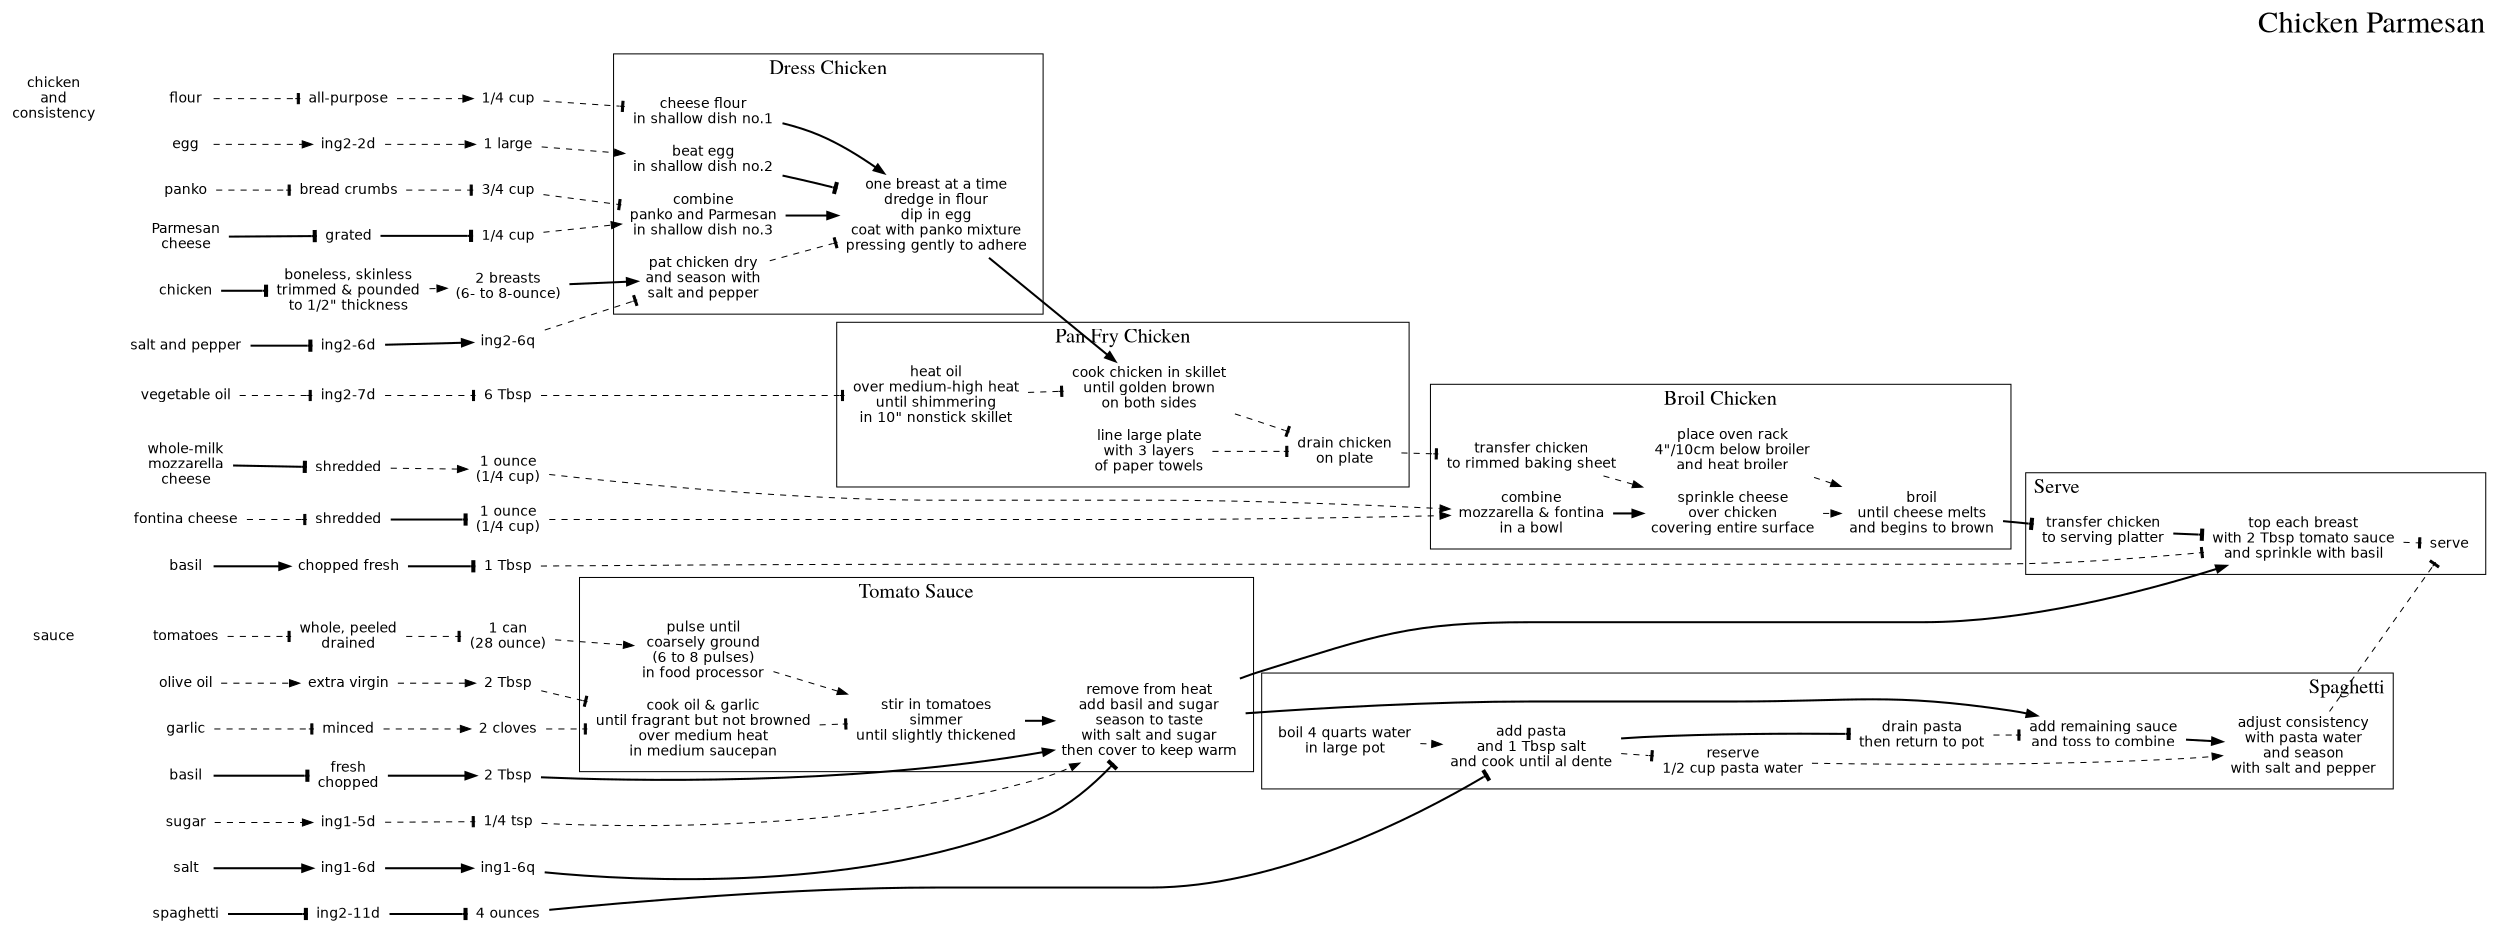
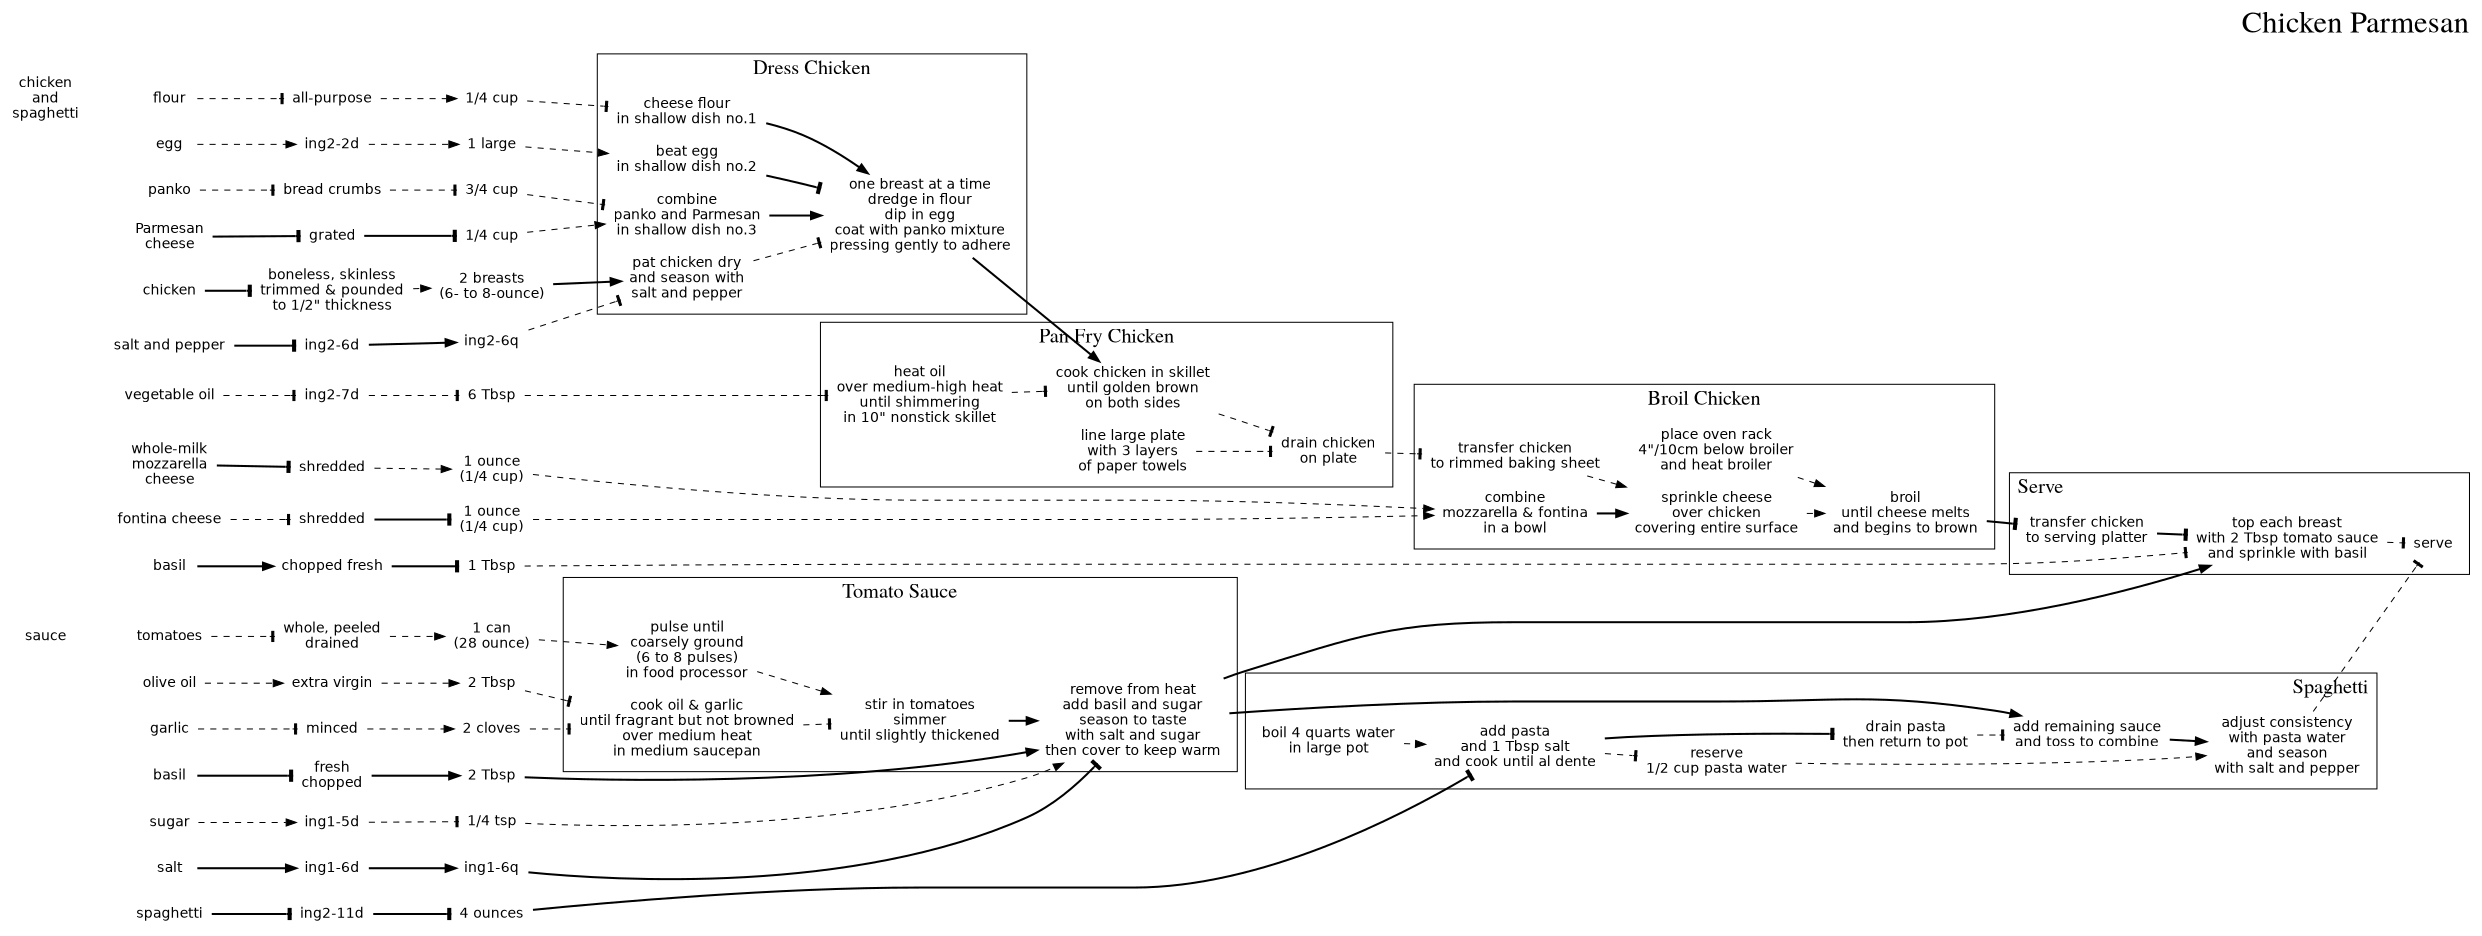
  digraph {
    fontname=Times
    fontsize=30
    label="Chicken Parmesan"
    labeljust=right
    labelloc=top
    mindist=0.5
    nodesep=0.125
    ordering=out
    rankdir=LR
    ranksep=0.25
    node [fontname=Helvetica shape=plaintext]
    edge [arrowhead=tee style=dashed]
    n1 [label="1 can\n(28 ounce)"]
    n2 [label="2 Tbsp"]
    n3 [label="2 cloves"]
    n4 [label="2 Tbsp"]
    n5 [label="1/4 tsp"]
    "ing1-6q"
    n7 [label="1/4 cup"]
    n8 [label="1 large"]
    n9 [label="3/4 cup"]
    n10 [label="1/4 cup"]
    n11 [label="2 breasts\n(6- to 8-ounce)"]
    "ing2-6q"
    n13 [label="6 Tbsp"]
    n14 [label="1 ounce\n(1/4 cup)"]
    n15 [label="1 ounce\n(1/4 cup)"]
    n16 [label="1 Tbsp"]
    n17 [label="4 ounces"]
    n18 [label=sauce]
-   n19 [label="chicken\nand\nconsistency"]
+   n19 [label="chicken\nand\nspaghetti"]
    n20 [label="pulse until\ncoarsely ground\n(6 to 8 pulses)\nin food processor"]
    n21 [label="cook oil & garlic\nuntil fragrant but not browned\nover medium heat\nin medium saucepan"]
    n22 [label="remove from heat\nadd basil and sugar\nseason to taste\nwith salt and sugar\nthen cover to keep warm"]
    n23 [label="stir in tomatoes\nsimmer\nuntil slightly thickened"]
    n24 [label="cheese flour\nin shallow dish no.1"]
    n25 [label="beat egg\nin shallow dish no.2"]
    n26 [label="combine\npanko and Parmesan\nin shallow dish no.3"]
    n27 [label="pat chicken dry\nand season with\nsalt and pepper"]
    n28 [label="one breast at a time\ndredge in flour\ndip in egg\ncoat with panko mixture\npressing gently to adhere"]
    n29 [label="heat oil\nover medium-high heat\nuntil shimmering\nin 10\" nonstick skillet"]
    n30 [label="cook chicken in skillet\nuntil golden brown\non both sides"]
    n31 [label="line large plate\nwith 3 layers\nof paper towels"]
    n32 [label="drain chicken\non plate"]
    n33 [label="place oven rack\n4\"/10cm below broiler\nand heat broiler"]
    n34 [label="combine\nmozzarella & fontina\nin a bowl"]
    n35 [label="transfer chicken\nto rimmed baking sheet"]
    n36 [label="broil\nuntil cheese melts\nand begins to brown"]
    n37 [label="sprinkle cheese\nover chicken\ncovering entire surface"]
    n38 [label="add pasta\nand 1 Tbsp salt\nand cook until al dente"]
    n39 [label="boil 4 quarts water\nin large pot"]
    n40 [label="add remaining sauce\nand toss to combine"]
    n41 [label="reserve\n1/2 cup pasta water"]
    n42 [label="drain pasta\nthen return to pot"]
    n43 [label="adjust consistency\nwith pasta water\nand season\nwith salt and pepper"]
    n44 [label="top each breast\nwith 2 Tbsp tomato sauce\nand sprinkle with basil"]
    n45 [label="transfer chicken\nto serving platter"]
    serve
    n47 [label=tomatoes]
    n48 [label="olive oil"]
    n49 [label=garlic]
    n50 [label=basil]
    n51 [label=sugar]
    n52 [label=salt]
    n53 [label=flour]
    n54 [label=egg]
    n55 [label=panko]
    n56 [label="Parmesan\ncheese"]
    n57 [label=chicken]
    n58 [label="salt and pepper"]
    n59 [label="vegetable oil"]
    n60 [label="whole-milk\nmozzarella\ncheese"]
    n61 [label="fontina cheese"]
    n62 [label=basil]
    n63 [label=spaghetti]
    n64 [label="whole, peeled\ndrained"]
    n65 [label="extra virgin"]
    n66 [label=minced]
    n67 [label="fresh\nchopped"]
    "ing1-5d"
    "ing1-6d"
    n70 [label="all-purpose"]
    "ing2-2d"
    n72 [label="bread crumbs"]
    n73 [label=grated]
    n74 [label="boneless, skinless\ntrimmed & pounded\nto 1/2\" thickness"]
    "ing2-6d"
    "ing2-7d"
    n77 [label=shredded]
    n78 [label=shredded]
    n79 [label="chopped fresh"]
    "ing2-11d"
    subgraph sub_1 {
      rank=same
      n1
      n2
      n3
      n4
      n5
      "ing1-6q"
    }
    subgraph sub_2 {
      rank=same
      n7
      n8
      n9
      n10
      n11
      "ing2-6q"
    }
    subgraph sub_3 {
      rank=same
      "ing2-6q"
      n13
      n14
      n15
      n16
      n17
    }
    subgraph sub_4 {
      rank=same
      n1
      n7
    }
    subgraph sub_5 {
      rank=same
      n18
      n19
    }
    subgraph cluster_6 {
      fontsize=20
      label="Tomato Sauce"
      labeljust=center
      n20
      n21
      n22
      n23
    }
    subgraph cluster_7 {
      fontsize=20
      label="Dress Chicken"
      labeljust=center
      n24
      n25
      n26
      n27
      n28
    }
    subgraph cluster_8 {
      fontsize=20
      label="Pan Fry Chicken"
      labeljust=center
      n29
      n30
      n31
      n32
    }
    subgraph cluster_9 {
      fontsize=20
      label="Broil Chicken"
      labeljust=center
      n34
      n35
      n36
      n37
      subgraph sub_10 {
        fontsize=20
        label="Broil Chicken"
        labeljust=center
        rank=same
        n33
      }
    }
    subgraph cluster_11 {
      fontsize=20
      label=Spaghetti
      n38
      n39
      n40
      n41
      n42
      n43
    }
    subgraph cluster_12 {
      fontsize=20
      label=Serve
      labeljust=left
      n45
      serve
      subgraph sub_13 {
        fontsize=20
        label=Serve
        labeljust=left
        rank=same
        n44
      }
    }
    n1 -> n20 [arrowhead=normal]
    n2 -> n21
    n3 -> n21
    n4 -> n22 [arrowhead=normal style=bold]
    n5 -> n22 [arrowhead=normal]
    "ing1-6q" -> n22 [style=bold]
    n7 -> n24
    n8 -> n25 [arrowhead=normal]
    n9 -> n26
    n10 -> n26 [arrowhead=normal]
    n11 -> n27 [arrowhead=normal style=bold]
    "ing2-6q" -> n27
    n13 -> n29
    n14 -> n34 [arrowhead=normal]
    n15 -> n34 [arrowhead=normal]
    n16 -> n44
    n17 -> n38 [style=bold]
    n18 -> n19 [arrowhead=none constraint=false style=invisible]
    n18 -> n47 [arrowhead=none style=invisible]
    n18 -> n48 [arrowhead=none constraint=false style=invisible]
    n18 -> n49 [arrowhead=none constraint=false style=invisible]
    n18 -> n50 [arrowhead=none constraint=false style=invisible]
    n18 -> n51 [arrowhead=none constraint=false style=invisible]
    n18 -> n52 [arrowhead=none constraint=false style=invisible]
    n19 -> n53 [arrowhead=none style=invisible]
    n19 -> n54 [arrowhead=none constraint=false style=invisible]
    n19 -> n55 [arrowhead=none constraint=false style=invisible]
    n19 -> n56 [arrowhead=none constraint=false style=invisible]
    n19 -> n57 [arrowhead=none constraint=false style=invisible]
    n19 -> n58 [arrowhead=none constraint=false style=invisible]
    n19 -> n59 [arrowhead=none constraint=false style=invisible]
    n19 -> n60 [arrowhead=none constraint=false style=invisible]
    n19 -> n61 [arrowhead=none constraint=false style=invisible]
    n19 -> n62 [arrowhead=none constraint=false style=invisible]
    n19 -> n63 [arrowhead=none constraint=false style=invisible]
    n20 -> n23 [arrowhead=normal]
    n21 -> n23
    n22 -> n39 [arrowhead=none style=invisible]
    n22 -> n40 [arrowhead=normal style=bold]
    n22 -> n44 [arrowhead=normal style=bold]
    n23 -> n22 [arrowhead=normal style=bold]
    n24 -> n28 [arrowhead=normal style=bold]
    n25 -> n28 [style=bold]
    n26 -> n28 [arrowhead=normal style=bold]
    n27 -> n28
    n28 -> n30 [arrowhead=normal style=bold]
    n29 -> n30
    n30 -> n32
    n31 -> n32
    n32 -> n35
    n33 -> n36 [arrowhead=normal]
    n34 -> n37 [arrowhead=normal style=bold]
    n35 -> n37 [arrowhead=normal]
    n36 -> n45 [style=bold]
    n37 -> n36 [arrowhead=normal]
    n38 -> n41
    n38 -> n42 [style=bold]
    n39 -> n38 [arrowhead=normal]
    n40 -> n43 [arrowhead=normal style=bold]
    n41 -> n42 [arrowhead=none style=invisible]
    n41 -> n43 [arrowhead=normal]
    n42 -> n40
    n43 -> serve
    n44 -> serve
    n45 -> n44 [style=bold]
    n47 -> n64
    n48 -> n65 [arrowhead=normal]
    n49 -> n66
    n50 -> n67 [style=bold]
    n51 -> "ing1-5d" [arrowhead=normal]
    n52 -> "ing1-6d" [arrowhead=normal style=bold]
    n53 -> n70
    n54 -> "ing2-2d" [arrowhead=normal]
    n55 -> n72
    n56 -> n73 [style=bold]
    n57 -> n74 [style=bold]
    n58 -> "ing2-6d" [style=bold]
    n59 -> "ing2-7d"
    n60 -> n77 [style=bold]
    n61 -> n78
    n62 -> n79 [arrowhead=normal style=bold]
    n63 -> "ing2-11d" [style=bold]
-   n64 -> n1
+   n64 -> n1 [arrowhead=normal]
    n65 -> n2 [arrowhead=normal]
    n66 -> n3 [arrowhead=normal]
    n67 -> n4 [arrowhead=normal style=bold]
    "ing1-5d" -> n5
    "ing1-6d" -> "ing1-6q" [arrowhead=normal style=bold]
    n70 -> n7 [arrowhead=normal]
    "ing2-2d" -> n8 [arrowhead=normal]
    n72 -> n9
    n73 -> n10 [style=bold]
    n74 -> n11 [arrowhead=normal]
    "ing2-6d" -> "ing2-6q" [arrowhead=normal style=bold]
    "ing2-7d" -> n13
    n77 -> n14 [arrowhead=normal]
    n78 -> n15 [style=bold]
    n79 -> n16 [style=bold]
    "ing2-11d" -> n17 [style=bold]
  }
